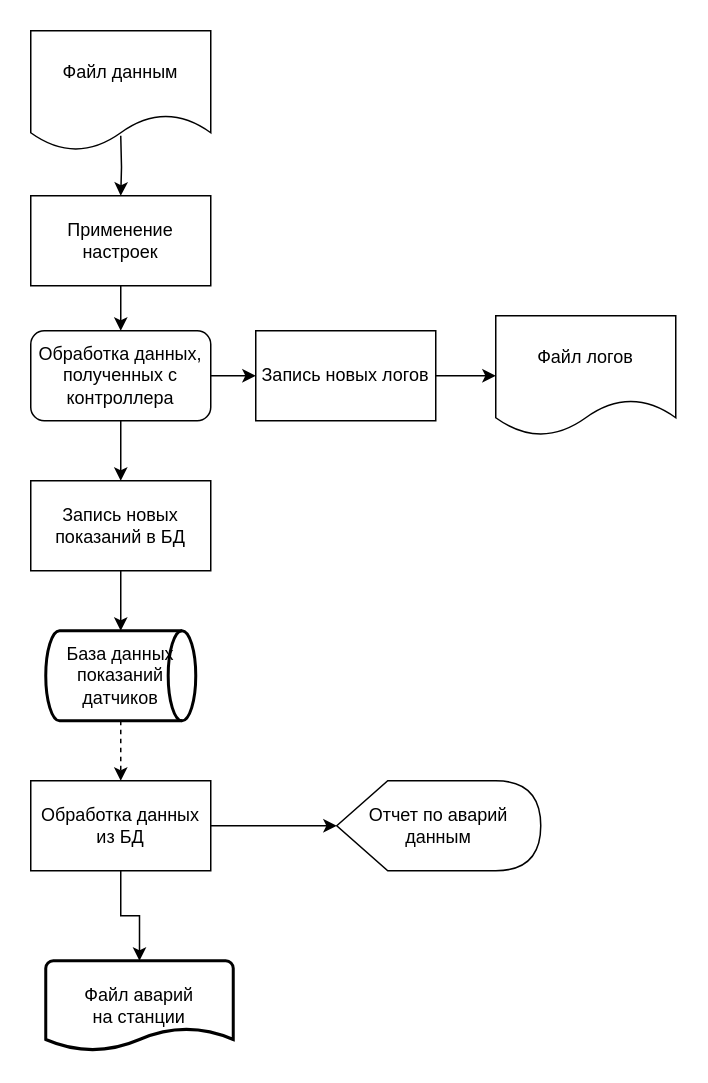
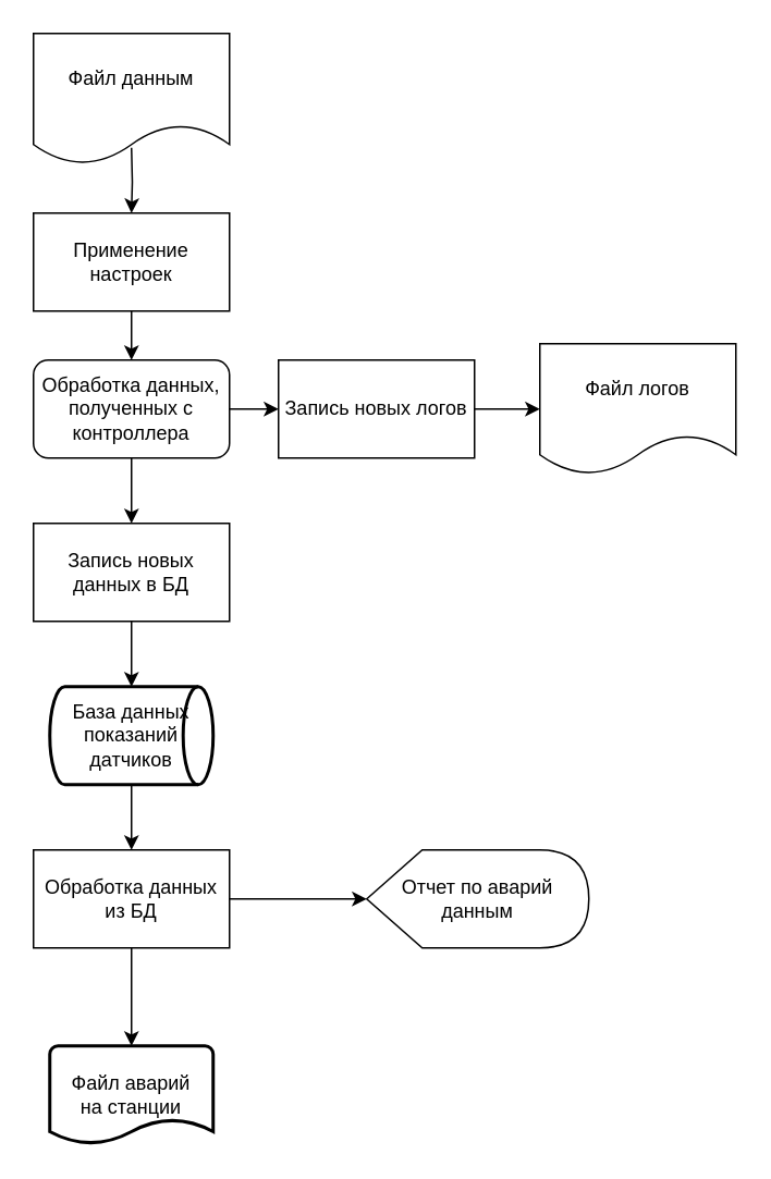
  <mxCell id="0" />
  <mxCell id="1" parent="0" />
  <mxCell id="2" value="" style="edgeStyle=orthogonalEdgeStyle;rounded=0;orthogonalLoop=1;jettySize=auto;html=1;" edge="1" parent="1" target="4"><mxGeometry relative="1" as="geometry"><mxPoint x="80" y="90" as="sourcePoint" /></mxGeometry></mxCell>
  <mxCell id="3" value="" style="edgeStyle=orthogonalEdgeStyle;rounded=0;orthogonalLoop=1;jettySize=auto;html=1;" edge="1" parent="1" source="4" target="7"><mxGeometry relative="1" as="geometry" /></mxCell>
  <mxCell id="4" value="Применение настроек" style="rounded=0;whiteSpace=wrap;html=1;" vertex="1" parent="1"><mxGeometry x="20" y="130" width="120" height="60" as="geometry" /></mxCell>
  <mxCell id="5" value="" style="edgeStyle=orthogonalEdgeStyle;rounded=0;orthogonalLoop=1;jettySize=auto;html=1;" edge="1" parent="1" source="7" target="15"><mxGeometry relative="1" as="geometry" /></mxCell>
  <mxCell id="6" value="" style="edgeStyle=orthogonalEdgeStyle;rounded=0;orthogonalLoop=1;jettySize=auto;html=1;entryX=0.5;entryY=0;entryDx=0;entryDy=0;" edge="1" parent="1" source="7" target="13"><mxGeometry relative="1" as="geometry"><mxPoint x="80" y="360" as="targetPoint" /></mxGeometry></mxCell>
  <mxCell id="7" value="Обработка данных, полученных с контроллера" style="whiteSpace=wrap;html=1;rounded=1;" vertex="1" parent="1"><mxGeometry x="20" y="220" width="120" height="60" as="geometry" /></mxCell>
- <mxCell id="8" value="" style="edgeStyle=orthogonalEdgeStyle;rounded=0;orthogonalLoop=1;jettySize=auto;html=1;dashed=1;" edge="1" parent="1" source="9" target="18"><mxGeometry relative="1" as="geometry" /></mxCell>
+ <mxCell id="8" value="" style="edgeStyle=orthogonalEdgeStyle;rounded=0;orthogonalLoop=1;jettySize=auto;html=1;" edge="1" parent="1" source="9" target="18"><mxGeometry relative="1" as="geometry" /></mxCell>
  <mxCell id="9" value="База данных показаний датчиков" style="strokeWidth=2;html=1;shape=mxgraph.flowchart.direct_data;whiteSpace=wrap;" vertex="1" parent="1"><mxGeometry x="30" y="420" width="100" height="60" as="geometry" /></mxCell>
  <mxCell id="10" value="Файл данным" style="shape=document;whiteSpace=wrap;html=1;boundedLbl=1;" vertex="1" parent="1"><mxGeometry x="20" y="20" width="120" height="80" as="geometry" /></mxCell>
  <mxCell id="11" value="Файл логов" style="shape=document;whiteSpace=wrap;html=1;boundedLbl=1;" vertex="1" parent="1"><mxGeometry x="330" y="210" width="120" height="80" as="geometry" /></mxCell>
  <mxCell id="12" value="" style="edgeStyle=orthogonalEdgeStyle;rounded=0;orthogonalLoop=1;jettySize=auto;html=1;" edge="1" parent="1" source="13" target="9"><mxGeometry relative="1" as="geometry" /></mxCell>
- <mxCell id="13" value="Запись новых показаний в БД" style="rounded=0;whiteSpace=wrap;html=1;" vertex="1" parent="1"><mxGeometry x="20" y="320" width="120" height="60" as="geometry" /></mxCell>
+ <mxCell id="13" value="Запись новых данных в БД" style="rounded=0;whiteSpace=wrap;html=1;" vertex="1" parent="1"><mxGeometry x="20" y="320" width="120" height="60" as="geometry" /></mxCell>
  <mxCell id="14" value="" style="edgeStyle=orthogonalEdgeStyle;rounded=0;orthogonalLoop=1;jettySize=auto;html=1;" edge="1" parent="1" source="15" target="11"><mxGeometry relative="1" as="geometry" /></mxCell>
  <mxCell id="15" value="Запись новых логов" style="rounded=0;whiteSpace=wrap;html=1;" vertex="1" parent="1"><mxGeometry x="170" y="220" width="120" height="60" as="geometry" /></mxCell>
  <mxCell id="16" style="edgeStyle=orthogonalEdgeStyle;rounded=0;orthogonalLoop=1;jettySize=auto;html=1;entryX=0;entryY=0.5;entryDx=0;entryDy=0;entryPerimeter=0;" edge="1" parent="1" source="18" target="19"><mxGeometry relative="1" as="geometry" /></mxCell>
  <mxCell id="17" value="" style="edgeStyle=orthogonalEdgeStyle;rounded=0;orthogonalLoop=1;jettySize=auto;html=1;" edge="1" parent="1" source="18" target="20"><mxGeometry relative="1" as="geometry" /></mxCell>
  <mxCell id="18" value="Обработка данных из БД" style="rounded=0;whiteSpace=wrap;html=1;" vertex="1" parent="1"><mxGeometry x="20" y="520" width="120" height="60" as="geometry" /></mxCell>
  <mxCell id="19" value="Отчет по аварий данным" style="shape=display;whiteSpace=wrap;html=1;" vertex="1" parent="1"><mxGeometry x="224" y="520" width="136" height="60" as="geometry" /></mxCell>
- <mxCell id="20" value="Файл аварий&lt;br&gt;на станции" style="strokeWidth=2;html=1;shape=mxgraph.flowchart.document2;whiteSpace=wrap;size=0.25;" vertex="1" parent="1"><mxGeometry x="30" y="640" width="125" height="60" as="geometry" /></mxCell>
+ <mxCell id="20" value="Файл аварий&lt;br&gt;на станции" style="strokeWidth=2;html=1;shape=mxgraph.flowchart.document2;whiteSpace=wrap;size=0.25;" vertex="1" parent="1"><mxGeometry x="30" y="640" width="100" height="60" as="geometry" /></mxCell>
